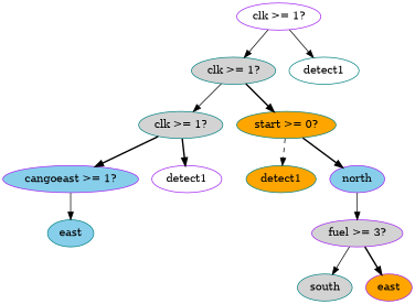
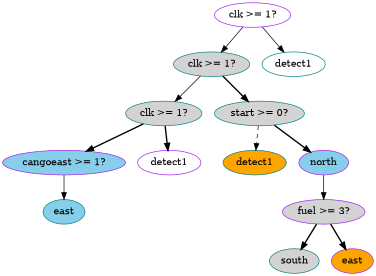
  digraph {
    node [color=teal fillcolor=lightgrey style=filled]
    edge [style=solid]
    n1 [color=purple fillcolor=white label="clk >= 1?"]
    n2 [label="clk >= 1?"]
    n3 [fillcolor=white label=detect1]
    n4 [label="clk >= 1?"]
-   n5 [fillcolor=orange label="start >= 0?"]
+   n5 [label="start >= 0?"]
    n6 [color=purple fillcolor=skyblue label="cangoeast >= 1?"]
    n7 [color=purple fillcolor=white label=detect1]
    n8 [fillcolor=orange label=detect1]
    n9 [color=purple fillcolor=skyblue label=north]
    n10 [fillcolor=skyblue label=east]
    n11 [color=purple label="fuel >= 3?"]
    n12 [label=south]
    n13 [color=purple fillcolor=orange label=east]
    n1 -> n2
    n1 -> n3
    n2 -> n4
    n2 -> n5 [style=bold]
    n4 -> n6 [style=bold]
    n4 -> n7 [style=bold]
    n5 -> n8 [style=dashed]
    n5 -> n9 [style=bold]
    n6 -> n10
    n9 -> n11
-   n11 -> n12
+   n11 -> n12 [style=bold]
    n11 -> n13 [style=bold]
  }
